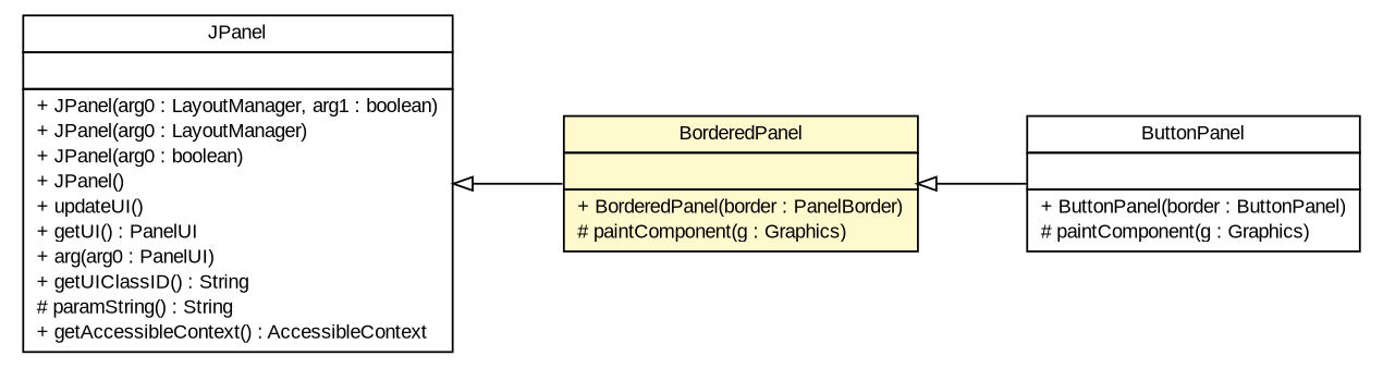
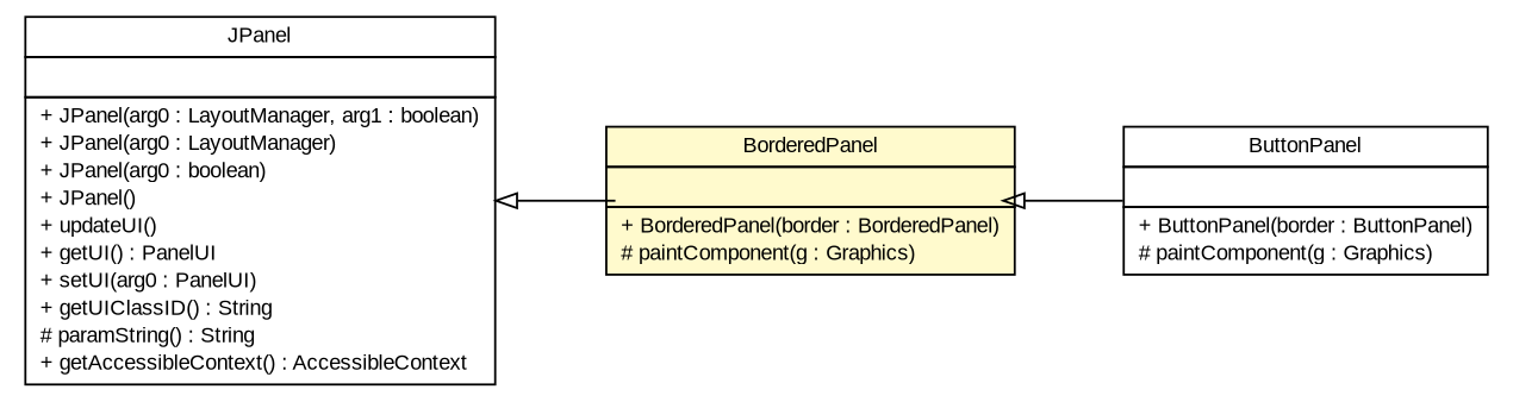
  digraph {
    nodesep=0.25
    rankdir=LR
    ranksep=0.5
    node [fontcolor=black fontname=arial fontsize=10.0 shape=plaintext]
    edge [arrowtail=empty dir=back fontname=arial fontsize=10 headport=p labelfontname=arial labelfontsize=10 tailport=p]
    n1 [label=<<table title="com.github.tilastokeskus.matertis.ui.ButtonPanel" border="0" cellborder="1" cellspacing="0" cellpadding="2" port="p" href="./ButtonPanel.html"> 		<tr><td><table border="0" cellspacing="0" cellpadding="1"> <tr><td align="center" balign="center"> ButtonPanel </td></tr> 		</table></td></tr> 		<tr><td><table border="0" cellspacing="0" cellpadding="1"> <tr><td align="left" balign="left">  </td></tr> 		</table></td></tr> 		<tr><td><table border="0" cellspacing="0" cellpadding="1"> <tr><td align="left" balign="left"> + ButtonPanel(border : ButtonPanel) </td></tr> <tr><td align="left" balign="left"> # paintComponent(g : Graphics) </td></tr> 		</table></td></tr> 		</table>>]
-   n2 [label=<<table title="com.github.tilastokeskus.matertis.ui.BorderedPanel" border="0" cellborder="1" cellspacing="0" cellpadding="2" port="p" bgcolor="lemonChiffon" href="./BorderedPanel.html"> 		<tr><td><table border="0" cellspacing="0" cellpadding="1"> <tr><td align="center" balign="center"> BorderedPanel </td></tr> 		</table></td></tr> 		<tr><td><table border="0" cellspacing="0" cellpadding="1"> <tr><td align="left" balign="left">  </td></tr> 		</table></td></tr> 		<tr><td><table border="0" cellspacing="0" cellpadding="1"> <tr><td align="left" balign="left"> + BorderedPanel(border : PanelBorder) </td></tr> <tr><td align="left" balign="left"> # paintComponent(g : Graphics) </td></tr> 		</table></td></tr> 		</table>>]
-   n3 [label=<<table title="javax.swing.JPanel" border="0" cellborder="1" cellspacing="0" cellpadding="2" port="p" href="http://java.sun.com/j2se/1.4.2/docs/api/javax/swing/JPanel.html"> 		<tr><td><table border="0" cellspacing="0" cellpadding="1"> <tr><td align="center" balign="center"> JPanel </td></tr> 		</table></td></tr> 		<tr><td><table border="0" cellspacing="0" cellpadding="1"> <tr><td align="left" balign="left">  </td></tr> 		</table></td></tr> 		<tr><td><table border="0" cellspacing="0" cellpadding="1"> <tr><td align="left" balign="left"> + JPanel(arg0 : LayoutManager, arg1 : boolean) </td></tr> <tr><td align="left" balign="left"> + JPanel(arg0 : LayoutManager) </td></tr> <tr><td align="left" balign="left"> + JPanel(arg0 : boolean) </td></tr> <tr><td align="left" balign="left"> + JPanel() </td></tr> <tr><td align="left" balign="left"> + updateUI() </td></tr> <tr><td align="left" balign="left"> + getUI() : PanelUI </td></tr> <tr><td align="left" balign="left"> + arg(arg0 : PanelUI) </td></tr> <tr><td align="left" balign="left"> + getUIClassID() : String </td></tr> <tr><td align="left" balign="left"> # paramString() : String </td></tr> <tr><td align="left" balign="left"> + getAccessibleContext() : AccessibleContext </td></tr> 		</table></td></tr> 		</table>>]
+   n2 [label=<<table title="com.github.tilastokeskus.matertis.ui.BorderedPanel" border="0" cellborder="1" cellspacing="0" cellpadding="2" port="p" bgcolor="lemonChiffon" href="./BorderedPanel.html"> 		<tr><td><table border="0" cellspacing="0" cellpadding="1"> <tr><td align="center" balign="center"> BorderedPanel </td></tr> 		</table></td></tr> 		<tr><td><table border="0" cellspacing="0" cellpadding="1"> <tr><td align="left" balign="left">  </td></tr> 		</table></td></tr> 		<tr><td><table border="0" cellspacing="0" cellpadding="1"> <tr><td align="left" balign="left"> + BorderedPanel(border : BorderedPanel) </td></tr> <tr><td align="left" balign="left"> # paintComponent(g : Graphics) </td></tr> 		</table></td></tr> 		</table>>]
+   n3 [label=<<table title="javax.swing.JPanel" border="0" cellborder="1" cellspacing="0" cellpadding="2" port="p" href="http://java.sun.com/j2se/1.4.2/docs/api/javax/swing/JPanel.html"> 		<tr><td><table border="0" cellspacing="0" cellpadding="1"> <tr><td align="center" balign="center"> JPanel </td></tr> 		</table></td></tr> 		<tr><td><table border="0" cellspacing="0" cellpadding="1"> <tr><td align="left" balign="left">  </td></tr> 		</table></td></tr> 		<tr><td><table border="0" cellspacing="0" cellpadding="1"> <tr><td align="left" balign="left"> + JPanel(arg0 : LayoutManager, arg1 : boolean) </td></tr> <tr><td align="left" balign="left"> + JPanel(arg0 : LayoutManager) </td></tr> <tr><td align="left" balign="left"> + JPanel(arg0 : boolean) </td></tr> <tr><td align="left" balign="left"> + JPanel() </td></tr> <tr><td align="left" balign="left"> + updateUI() </td></tr> <tr><td align="left" balign="left"> + getUI() : PanelUI </td></tr> <tr><td align="left" balign="left"> + setUI(arg0 : PanelUI) </td></tr> <tr><td align="left" balign="left"> + getUIClassID() : String </td></tr> <tr><td align="left" balign="left"> # paramString() : String </td></tr> <tr><td align="left" balign="left"> + getAccessibleContext() : AccessibleContext </td></tr> 		</table></td></tr> 		</table>>]
    n2 -> n1
    n3 -> n2
  }
